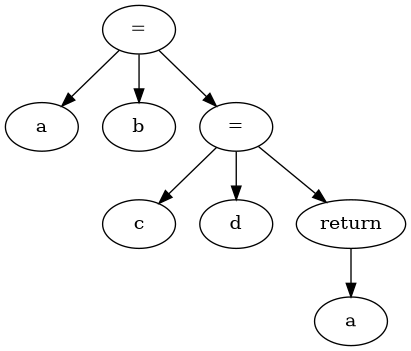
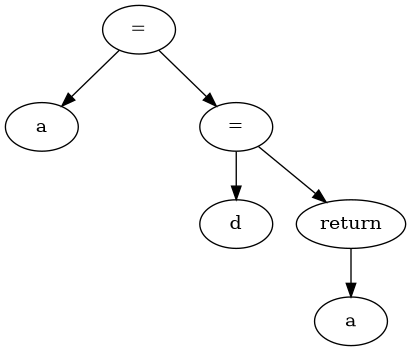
  digraph {
    n1 [label="="]
    n2 [label=a]
-   n3 [label=b]
    n4 [label="="]
-   n5 [label=c]
    n6 [label=d]
    n7 [label=return]
    n8 [label=a]
    n1 -> n2
-   n1 -> n3
    n1 -> n4
-   n4 -> n5
    n4 -> n6
    n4 -> n7
    n7 -> n8
  }
